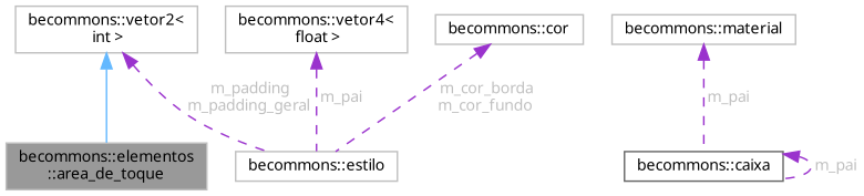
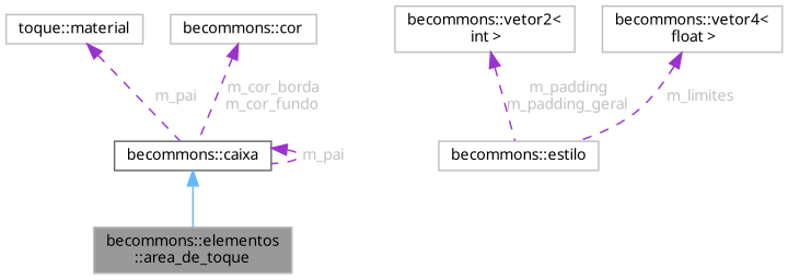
  digraph {
    fontname="Noto Sans"
    node [color=grey75 fillcolor=white fontname="Noto Sans" fontsize=10 shape=box style=filled]
    edge [color=darkorchid3 dir=back fontname="Noto Sans" fontsize=10 labelfontname=Helvetica labelfontsize=10 style=dashed fontcolor=grey]
    n1 [fillcolor=grey60 fontcolor=black height=0.2 label="becommons::elementos\l::area_de_toque" width=0.4]
    n2 [color=gray40 height=0.2 label="becommons::caixa" width=0.4]
-   n3 [height=0.2 label="becommons::material" width=0.4]
+   n3 [height=0.2 label="toque::material" width=0.4]
    n4 [height=0.2 label="becommons::estilo" width=0.4]
    n5 [height=0.2 label="becommons::vetor2\<\l int \>" width=0.4]
    n6 [height=0.2 label="becommons::vetor4\<\l float \>" width=0.4]
    n7 [height=0.2 label="becommons::cor" width=0.4]
-   n5 -> n1 [color=steelblue1 style=solid fontcolor=""]
+   n2 -> n1 [color=steelblue1 style=solid fontcolor=""]
    n2 -> n2 [label=" m_pai"]
    n3 -> n2 [label=" m_pai"]
    n5 -> n4 [label=" m_padding\nm_padding_geral"]
-   n6 -> n4 [label=" m_pai"]
-   n7 -> n4 [label=" m_cor_borda\nm_cor_fundo"]
+   n6 -> n4 [label=" m_limites"]
+   n7 -> n2 [label=" m_cor_borda\nm_cor_fundo"]
  }
